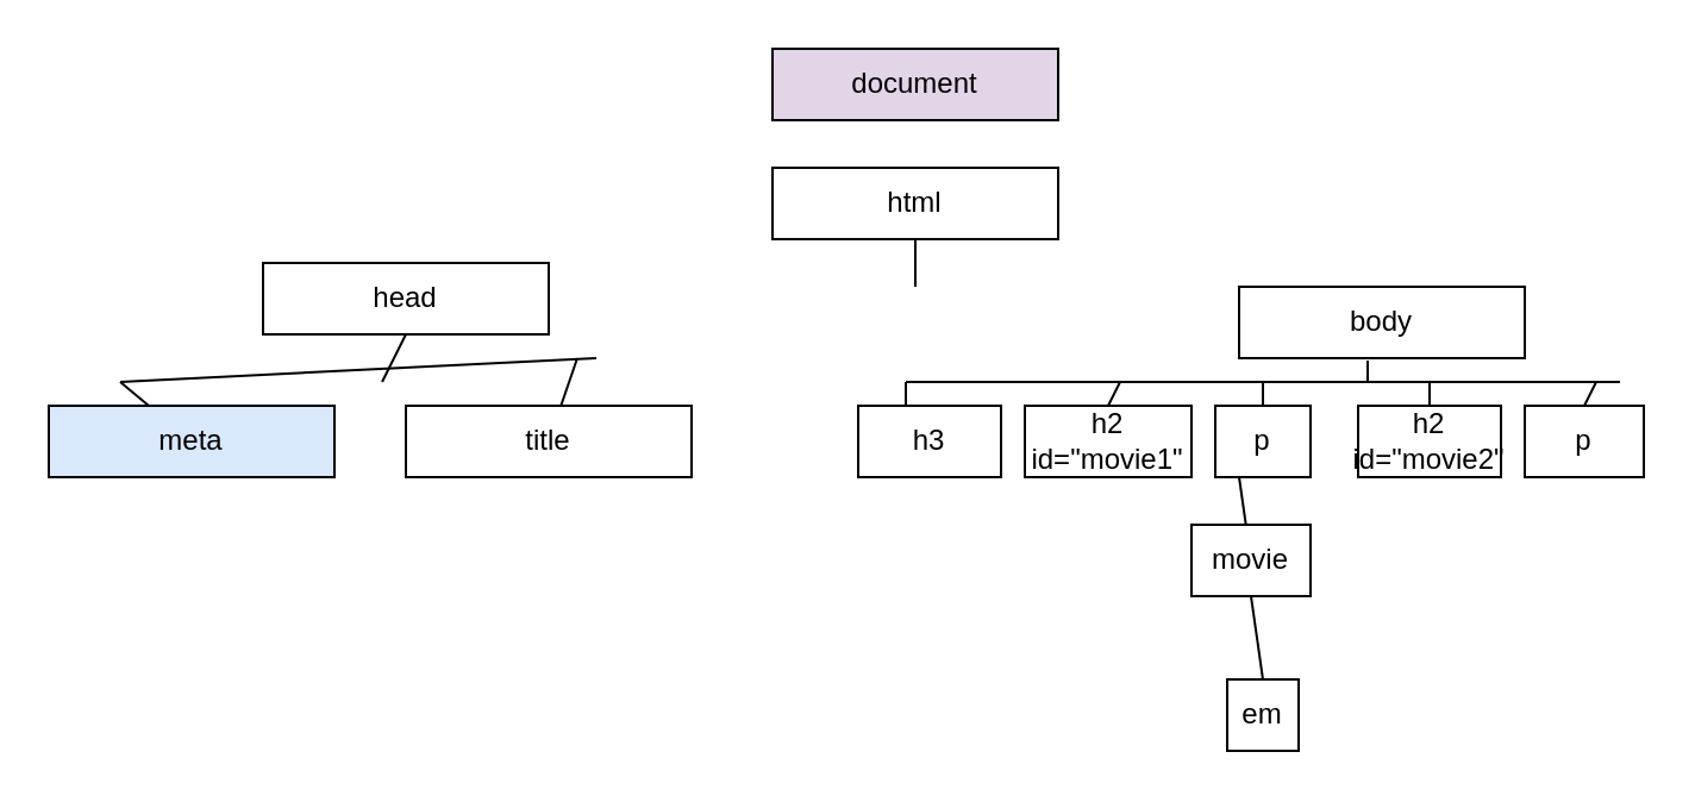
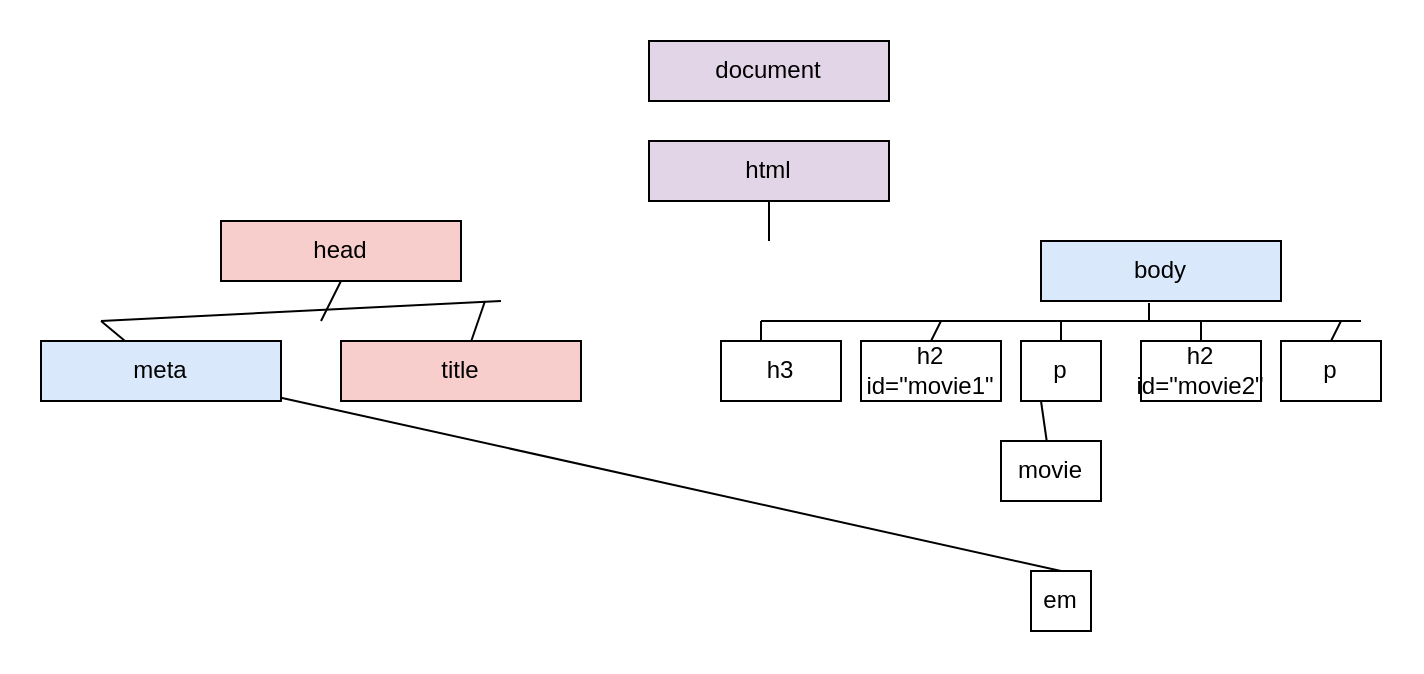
  <mxCell id="0" />
  <mxCell id="1" parent="0" />
  <mxCell id="2" value="document" style="rounded=0;whiteSpace=wrap;html=1;fillColor=#e1d5e7;" vertex="1" parent="1"><mxGeometry x="324" y="20" width="120" height="30" as="geometry" /></mxCell>
- <mxCell id="3" value="html" style="rounded=0;whiteSpace=wrap;html=1;" vertex="1" parent="1"><mxGeometry x="324" y="70" width="120" height="30" as="geometry" /></mxCell>
- <mxCell id="4" value="head" style="rounded=0;whiteSpace=wrap;html=1;" vertex="1" parent="1"><mxGeometry x="110" y="110" width="120" height="30" as="geometry" /></mxCell>
- <mxCell id="5" value="body" style="rounded=0;whiteSpace=wrap;html=1;" vertex="1" parent="1"><mxGeometry x="520" y="120" width="120" height="30" as="geometry" /></mxCell>
+ <mxCell id="3" value="html" style="rounded=0;whiteSpace=wrap;html=1;fillColor=#e1d5e7;" vertex="1" parent="1"><mxGeometry x="324" y="70" width="120" height="30" as="geometry" /></mxCell>
+ <mxCell id="4" value="head" style="rounded=0;whiteSpace=wrap;html=1;fillColor=#f8cecc;" vertex="1" parent="1"><mxGeometry x="110" y="110" width="120" height="30" as="geometry" /></mxCell>
+ <mxCell id="5" value="body" style="rounded=0;whiteSpace=wrap;html=1;fillColor=#dae8fc;" vertex="1" parent="1"><mxGeometry x="520" y="120" width="120" height="30" as="geometry" /></mxCell>
  <mxCell id="6" value="meta" style="rounded=0;whiteSpace=wrap;html=1;fillColor=#dae8fc;" vertex="1" parent="1"><mxGeometry x="20" y="170" width="120" height="30" as="geometry" /></mxCell>
- <mxCell id="7" value="title" style="rounded=0;whiteSpace=wrap;html=1;" vertex="1" parent="1"><mxGeometry x="170" y="170" width="120" height="30" as="geometry" /></mxCell>
+ <mxCell id="7" value="title" style="rounded=0;whiteSpace=wrap;html=1;fillColor=#f8cecc;" vertex="1" parent="1"><mxGeometry x="170" y="170" width="120" height="30" as="geometry" /></mxCell>
  <mxCell id="8" value="h3" style="rounded=0;whiteSpace=wrap;html=1;" vertex="1" parent="1"><mxGeometry x="360" y="170" width="60" height="30" as="geometry" /></mxCell>
  <mxCell id="9" value="h2 id=&quot;movie1&quot;" style="rounded=0;whiteSpace=wrap;html=1;" vertex="1" parent="1"><mxGeometry x="430" y="170" width="70" height="30" as="geometry" /></mxCell>
  <mxCell id="10" value="p" style="rounded=0;whiteSpace=wrap;html=1;" vertex="1" parent="1"><mxGeometry x="510" y="170" width="40" height="30" as="geometry" /></mxCell>
  <mxCell id="11" value="h2 id=&quot;movie2&quot;" style="rounded=0;whiteSpace=wrap;html=1;" vertex="1" parent="1"><mxGeometry x="570" y="170" width="60" height="30" as="geometry" /></mxCell>
  <mxCell id="12" value="p" style="rounded=0;whiteSpace=wrap;html=1;" vertex="1" parent="1"><mxGeometry x="640" y="170" width="50" height="30" as="geometry" /></mxCell>
  <mxCell id="13" value="movie" style="rounded=0;whiteSpace=wrap;html=1;" vertex="1" parent="1"><mxGeometry x="500" y="220" width="50" height="30" as="geometry" /></mxCell>
  <mxCell id="14" value="&lt;div&gt;em&lt;/div&gt;" style="rounded=0;whiteSpace=wrap;html=1;" vertex="1" parent="1"><mxGeometry x="515" y="285" width="30" height="30" as="geometry" /></mxCell>
  <mxCell id="15" value="" style="endArrow=none;html=1;entryX=0.5;entryY=1;entryDx=0;entryDy=0;" edge="1" parent="1" target="3"><mxGeometry width="50" height="50" relative="1" as="geometry"><mxPoint x="384" y="120" as="sourcePoint" /><mxPoint x="410" y="220" as="targetPoint" /></mxGeometry></mxCell>
  <mxCell id="16" value="" style="endArrow=none;html=1;entryX=0.5;entryY=1;entryDx=0;entryDy=0;" edge="1" parent="1" target="4"><mxGeometry width="50" height="50" relative="1" as="geometry"><mxPoint x="160" y="160" as="sourcePoint" /><mxPoint x="410" y="220" as="targetPoint" /></mxGeometry></mxCell>
  <mxCell id="17" value="" style="endArrow=none;html=1;" edge="1" parent="1"><mxGeometry width="50" height="50" relative="1" as="geometry"><mxPoint x="50" y="160" as="sourcePoint" /><mxPoint x="250" y="150" as="targetPoint" /></mxGeometry></mxCell>
  <mxCell id="18" value="" style="endArrow=none;html=1;" edge="1" parent="1" source="6"><mxGeometry width="50" height="50" relative="1" as="geometry"><mxPoint x="150" y="200" as="sourcePoint" /><mxPoint x="50" y="160" as="targetPoint" /></mxGeometry></mxCell>
  <mxCell id="19" value="" style="endArrow=none;html=1;" edge="1" parent="1" source="7"><mxGeometry width="50" height="50" relative="1" as="geometry"><mxPoint x="360" y="270" as="sourcePoint" /><mxPoint x="242" y="150" as="targetPoint" /></mxGeometry></mxCell>
  <mxCell id="20" value="" style="endArrow=none;html=1;" edge="1" parent="1"><mxGeometry width="50" height="50" relative="1" as="geometry"><mxPoint x="680" y="160" as="sourcePoint" /><mxPoint x="380" y="160" as="targetPoint" /></mxGeometry></mxCell>
  <mxCell id="21" value="" style="endArrow=none;html=1;entryX=0.45;entryY=1.033;entryDx=0;entryDy=0;entryPerimeter=0;" edge="1" parent="1" target="5"><mxGeometry width="50" height="50" relative="1" as="geometry"><mxPoint x="574" y="160" as="sourcePoint" /><mxPoint x="410" y="220" as="targetPoint" /></mxGeometry></mxCell>
  <mxCell id="22" value="" style="endArrow=none;html=1;" edge="1" parent="1"><mxGeometry width="50" height="50" relative="1" as="geometry"><mxPoint x="380" y="170" as="sourcePoint" /><mxPoint x="380" y="160" as="targetPoint" /></mxGeometry></mxCell>
  <mxCell id="23" value="" style="endArrow=none;html=1;exitX=0.5;exitY=0;exitDx=0;exitDy=0;" edge="1" parent="1" source="9"><mxGeometry width="50" height="50" relative="1" as="geometry"><mxPoint x="360" y="260" as="sourcePoint" /><mxPoint x="470" y="160" as="targetPoint" /></mxGeometry></mxCell>
  <mxCell id="24" value="" style="endArrow=none;html=1;exitX=0.5;exitY=0;exitDx=0;exitDy=0;" edge="1" parent="1" source="10"><mxGeometry width="50" height="50" relative="1" as="geometry"><mxPoint x="360" y="270" as="sourcePoint" /><mxPoint x="530" y="160" as="targetPoint" /></mxGeometry></mxCell>
  <mxCell id="25" value="" style="endArrow=none;html=1;exitX=0.5;exitY=0;exitDx=0;exitDy=0;" edge="1" parent="1" source="11"><mxGeometry width="50" height="50" relative="1" as="geometry"><mxPoint x="360" y="270" as="sourcePoint" /><mxPoint x="600" y="160" as="targetPoint" /></mxGeometry></mxCell>
  <mxCell id="26" value="" style="endArrow=none;html=1;exitX=0.5;exitY=0;exitDx=0;exitDy=0;" edge="1" parent="1" source="12"><mxGeometry width="50" height="50" relative="1" as="geometry"><mxPoint x="360" y="270" as="sourcePoint" /><mxPoint x="670" y="160" as="targetPoint" /></mxGeometry></mxCell>
  <mxCell id="27" value="" style="endArrow=none;html=1;entryX=0.25;entryY=1;entryDx=0;entryDy=0;" edge="1" parent="1" source="13" target="10"><mxGeometry width="50" height="50" relative="1" as="geometry"><mxPoint x="360" y="270" as="sourcePoint" /><mxPoint x="410" y="220" as="targetPoint" /></mxGeometry></mxCell>
- <mxCell id="28" value="" style="endArrow=none;html=1;entryX=0.5;entryY=1;entryDx=0;entryDy=0;exitX=0.5;exitY=0;exitDx=0;exitDy=0;" edge="1" parent="1" source="14" target="13"><mxGeometry width="50" height="50" relative="1" as="geometry"><mxPoint x="360" y="270" as="sourcePoint" /><mxPoint x="410" y="220" as="targetPoint" /></mxGeometry></mxCell>
+ <mxCell id="28" value="" style="endArrow=none;html=1;exitX=0.5;exitY=0;exitDx=0;exitDy=0;" edge="1" parent="1" source="14" target="6"><mxGeometry width="50" height="50" relative="1" as="geometry"><mxPoint x="360" y="270" as="sourcePoint" /><mxPoint x="410" y="220" as="targetPoint" /></mxGeometry></mxCell>
